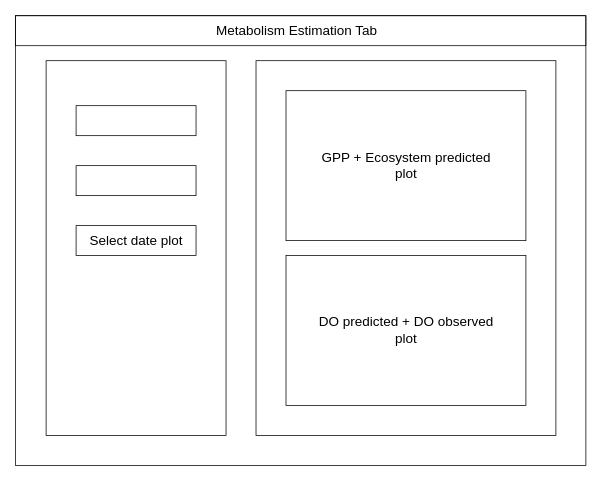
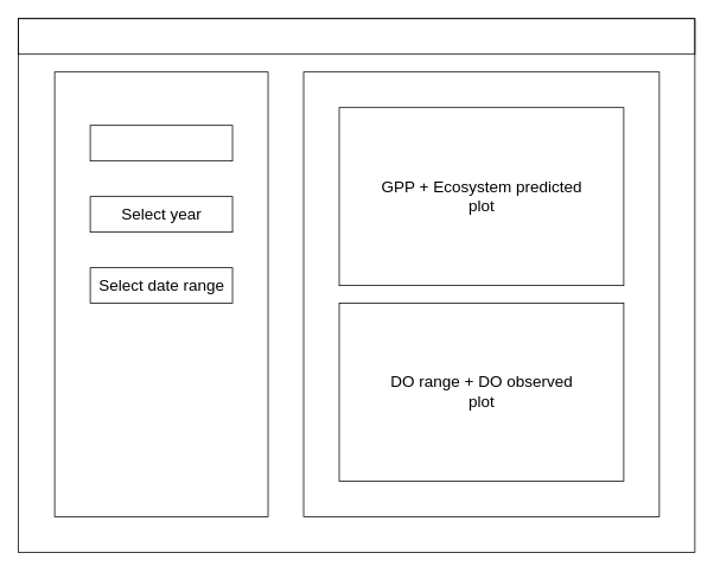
  <mxCell id="0" />
  <mxCell id="1" parent="0" />
  <mxCell id="2" value="" style="rounded=0;whiteSpace=wrap;html=1;hachureGap=4;pointerEvents=0;fillColor=default;" vertex="1" parent="1"><mxGeometry x="20" y="20" width="761" height="600" as="geometry" /></mxCell>
  <mxCell id="3" value="" style="rounded=0;whiteSpace=wrap;html=1;hachureGap=4;pointerEvents=0;fillColor=none;" vertex="1" parent="1"><mxGeometry x="61" y="80" width="240" height="500" as="geometry" /></mxCell>
  <mxCell id="4" value="" style="rounded=0;whiteSpace=wrap;html=1;hachureGap=4;pointerEvents=0;fillColor=none;" vertex="1" parent="1"><mxGeometry x="341" y="80" width="400" height="500" as="geometry" /></mxCell>
  <mxCell id="5" value="" style="rounded=0;whiteSpace=wrap;html=1;hachureGap=4;pointerEvents=0;fillColor=none;" vertex="1" parent="1"><mxGeometry x="20" y="20" width="761" height="40" as="geometry" /></mxCell>
- <mxCell id="6" value="&lt;font style=&quot;font-size: 18px&quot;&gt;Metabolism Estimation Tab&lt;/font&gt;" style="text;html=1;align=center;verticalAlign=middle;resizable=0;points=[];autosize=1;strokeColor=none;fillColor=none;" vertex="1" parent="1"><mxGeometry x="275" y="30" width="240" height="20" as="geometry" /></mxCell>
  <mxCell id="7" value="" style="rounded=0;whiteSpace=wrap;html=1;hachureGap=4;pointerEvents=0;fillColor=none;" vertex="1" parent="1"><mxGeometry x="381" y="120" width="320" height="200" as="geometry" /></mxCell>
  <mxCell id="8" value="" style="rounded=0;whiteSpace=wrap;html=1;hachureGap=4;pointerEvents=0;fillColor=none;" vertex="1" parent="1"><mxGeometry x="381" y="340" width="320" height="200" as="geometry" /></mxCell>
  <mxCell id="9" value="&lt;font style=&quot;font-size: 18px&quot;&gt;GPP + Ecosystem predicted&lt;br&gt;plot&lt;br&gt;&lt;/font&gt;" style="text;html=1;align=center;verticalAlign=middle;resizable=0;points=[];autosize=1;strokeColor=none;fillColor=none;" vertex="1" parent="1"><mxGeometry x="411" y="200" width="260" height="40" as="geometry" /></mxCell>
- <mxCell id="10" value="&lt;font style=&quot;font-size: 18px&quot;&gt;DO predicted + DO observed&lt;br&gt;plot&lt;br&gt;&lt;/font&gt;" style="text;html=1;align=center;verticalAlign=middle;resizable=0;points=[];autosize=1;strokeColor=none;fillColor=none;" vertex="1" parent="1"><mxGeometry x="416" y="420" width="250" height="40" as="geometry" /></mxCell>
+ <mxCell id="10" value="&lt;font style=&quot;font-size: 18px&quot;&gt;DO range + DO observed&lt;br&gt;plot&lt;br&gt;&lt;/font&gt;" style="text;html=1;align=center;verticalAlign=middle;resizable=0;points=[];autosize=1;strokeColor=none;fillColor=none;" vertex="1" parent="1"><mxGeometry x="416" y="420" width="250" height="40" as="geometry" /></mxCell>
  <mxCell id="11" value="" style="rounded=0;whiteSpace=wrap;html=1;hachureGap=4;pointerEvents=0;fillColor=none;" vertex="1" parent="1"><mxGeometry x="101" y="140" width="160" height="40" as="geometry" /></mxCell>
  <mxCell id="12" value="" style="rounded=0;whiteSpace=wrap;html=1;hachureGap=4;pointerEvents=0;fillColor=none;" vertex="1" parent="1"><mxGeometry x="101" y="220" width="160" height="40" as="geometry" /></mxCell>
  <mxCell id="13" value="" style="rounded=0;whiteSpace=wrap;html=1;hachureGap=4;pointerEvents=0;fillColor=none;" vertex="1" parent="1"><mxGeometry x="101" y="300" width="160" height="40" as="geometry" /></mxCell>
- <mxCell id="15" value="&lt;font style=&quot;font-size: 18px&quot;&gt;Select date plot&lt;br&gt;&lt;/font&gt;" style="text;html=1;align=center;verticalAlign=middle;resizable=0;points=[];autosize=1;strokeColor=none;fillColor=none;" vertex="1" parent="1"><mxGeometry x="101" y="310" width="160" height="20" as="geometry" /></mxCell>
+ <mxCell id="14" value="&lt;font style=&quot;font-size: 18px&quot;&gt;Select year&lt;br&gt;&lt;/font&gt;" style="text;html=1;align=center;verticalAlign=middle;resizable=0;points=[];autosize=1;strokeColor=none;fillColor=none;" vertex="1" parent="1"><mxGeometry x="126" y="230" width="110" height="20" as="geometry" /></mxCell>
+ <mxCell id="15" value="&lt;font style=&quot;font-size: 18px&quot;&gt;Select date range&lt;br&gt;&lt;/font&gt;" style="text;html=1;align=center;verticalAlign=middle;resizable=0;points=[];autosize=1;strokeColor=none;fillColor=none;" vertex="1" parent="1"><mxGeometry x="101" y="310" width="160" height="20" as="geometry" /></mxCell>
